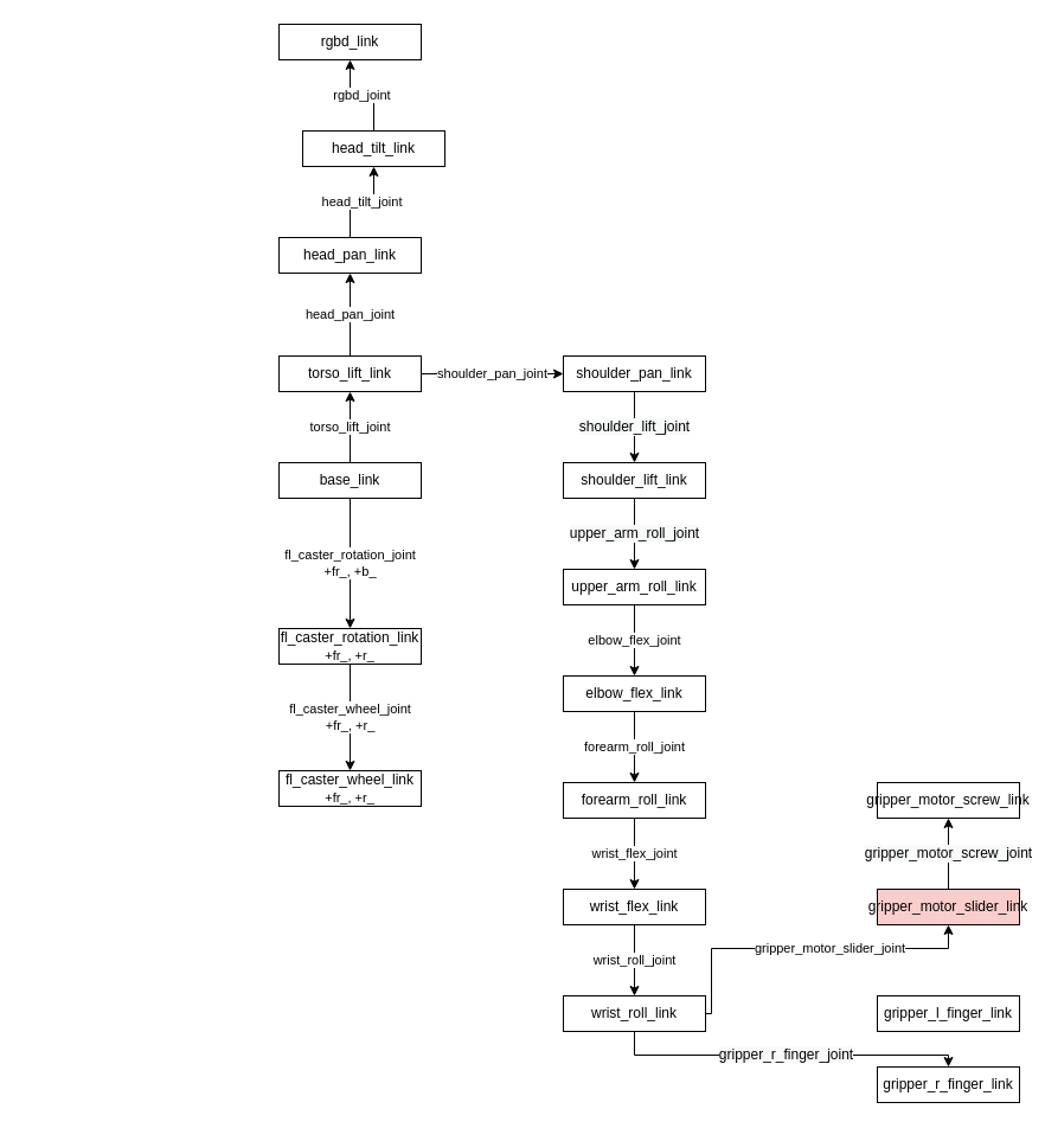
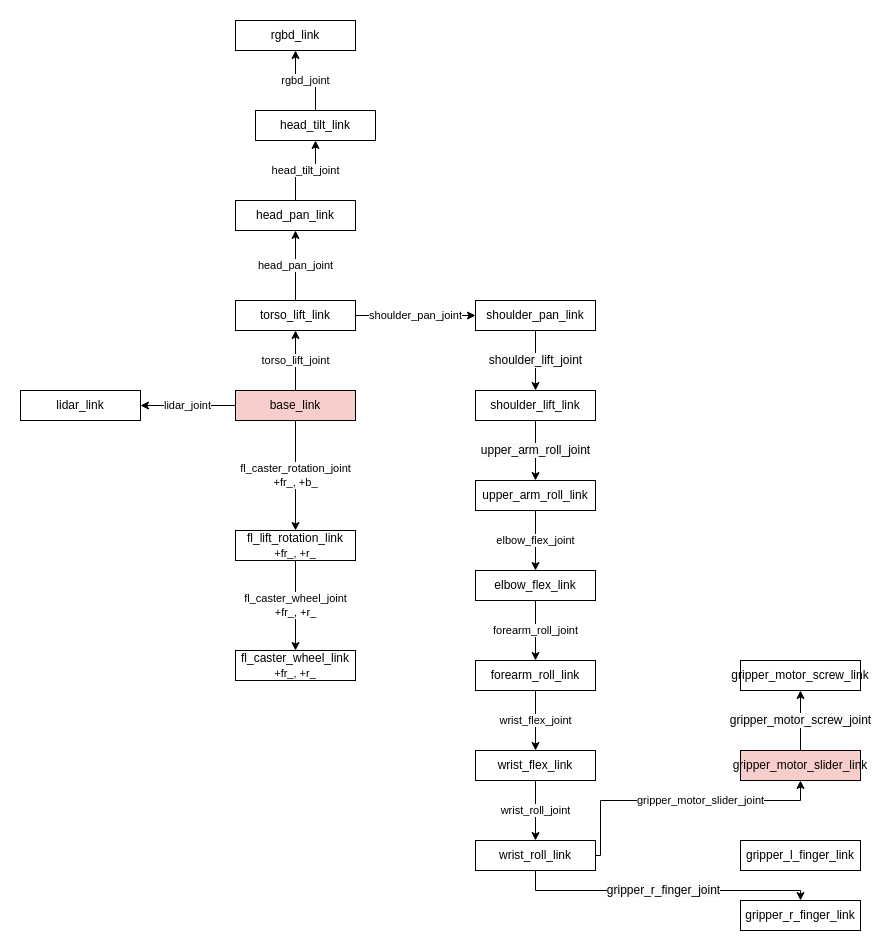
  <mxCell id="0" />
  <mxCell id="1" parent="0" />
  <mxCell id="2" value="fl_caster_rotation_joint&lt;br&gt;+fr_, +b_" style="edgeStyle=orthogonalEdgeStyle;rounded=0;orthogonalLoop=1;jettySize=auto;html=1;" parent="1" source="5" target="7" edge="1"><mxGeometry relative="1" as="geometry" /></mxCell>
  <mxCell id="3" value="torso_lift_joint" style="edgeStyle=orthogonalEdgeStyle;rounded=0;orthogonalLoop=1;jettySize=auto;html=1;" parent="1" source="5" target="11" edge="1"><mxGeometry relative="1" as="geometry" /></mxCell>
- <mxCell id="5" value="base_link" style="rounded=0;whiteSpace=wrap;html=1;" parent="1" vertex="1"><mxGeometry x="235" y="390" width="120" height="30" as="geometry" /></mxCell>
+ <mxCell id="4" value="lidar_joint" style="edgeStyle=orthogonalEdgeStyle;rounded=0;orthogonalLoop=1;jettySize=auto;html=1;" parent="1" source="5" target="37" edge="1"><mxGeometry relative="1" as="geometry" /></mxCell>
+ <mxCell id="5" value="base_link" style="rounded=0;whiteSpace=wrap;html=1;fillColor=#f8cecc;" parent="1" vertex="1"><mxGeometry x="235" y="390" width="120" height="30" as="geometry" /></mxCell>
  <mxCell id="6" value="fl_caster_wheel_joint&lt;br&gt;+fr_, +r_" style="edgeStyle=orthogonalEdgeStyle;rounded=0;orthogonalLoop=1;jettySize=auto;html=1;" parent="1" source="7" target="8" edge="1"><mxGeometry relative="1" as="geometry" /></mxCell>
- <mxCell id="7" value="fl_caster_rotation_link&lt;br&gt;&lt;span style=&quot;font-size: 11px ; background-color: rgb(255 , 255 , 255)&quot;&gt;+fr_, +r_&lt;/span&gt;" style="rounded=0;whiteSpace=wrap;html=1;" parent="1" vertex="1"><mxGeometry x="235" y="530" width="120" height="30" as="geometry" /></mxCell>
+ <mxCell id="7" value="fl_lift_rotation_link&lt;br&gt;&lt;span style=&quot;font-size: 11px ; background-color: rgb(255 , 255 , 255)&quot;&gt;+fr_, +r_&lt;/span&gt;" style="rounded=0;whiteSpace=wrap;html=1;" parent="1" vertex="1"><mxGeometry x="235" y="530" width="120" height="30" as="geometry" /></mxCell>
  <mxCell id="8" value="fl_caster_wheel_link&lt;br&gt;&lt;span style=&quot;font-size: 11px ; background-color: rgb(255 , 255 , 255)&quot;&gt;+fr_, +r_&lt;/span&gt;" style="rounded=0;whiteSpace=wrap;html=1;" parent="1" vertex="1"><mxGeometry x="235" y="650" width="120" height="30" as="geometry" /></mxCell>
  <mxCell id="9" value="head_pan_joint" style="edgeStyle=orthogonalEdgeStyle;rounded=0;orthogonalLoop=1;jettySize=auto;html=1;" parent="1" source="11" target="13" edge="1"><mxGeometry relative="1" as="geometry" /></mxCell>
  <mxCell id="10" value="shoulder_pan_joint" style="edgeStyle=orthogonalEdgeStyle;rounded=0;orthogonalLoop=1;jettySize=auto;html=1;" parent="1" source="11" target="17" edge="1"><mxGeometry relative="1" as="geometry" /></mxCell>
  <mxCell id="11" value="torso_lift_link" style="rounded=0;whiteSpace=wrap;html=1;" parent="1" vertex="1"><mxGeometry x="235" y="300" width="120" height="30" as="geometry" /></mxCell>
  <mxCell id="12" value="head_tilt_joint" style="edgeStyle=orthogonalEdgeStyle;rounded=0;orthogonalLoop=1;jettySize=auto;html=1;" parent="1" source="13" target="15" edge="1"><mxGeometry relative="1" as="geometry" /></mxCell>
  <mxCell id="13" value="head_pan_link" style="rounded=0;whiteSpace=wrap;html=1;" parent="1" vertex="1"><mxGeometry x="235" y="200" width="120" height="30" as="geometry" /></mxCell>
  <mxCell id="14" value="rgbd_joint" style="edgeStyle=orthogonalEdgeStyle;rounded=0;orthogonalLoop=1;jettySize=auto;html=1;" parent="1" source="15" target="36" edge="1"><mxGeometry relative="1" as="geometry" /></mxCell>
  <mxCell id="15" value="head_tilt_link" style="rounded=0;whiteSpace=wrap;html=1;" parent="1" vertex="1"><mxGeometry x="255" y="110" width="120" height="30" as="geometry" /></mxCell>
  <mxCell id="16" value="&lt;span style=&quot;font-size: 12px ; background-color: rgb(248 , 249 , 250)&quot;&gt;shoulder_lift_joint&lt;/span&gt;" style="edgeStyle=orthogonalEdgeStyle;rounded=0;orthogonalLoop=1;jettySize=auto;html=1;" parent="1" source="17" target="19" edge="1"><mxGeometry relative="1" as="geometry" /></mxCell>
  <mxCell id="17" value="shoulder_pan_link" style="rounded=0;whiteSpace=wrap;html=1;" parent="1" vertex="1"><mxGeometry x="475" y="300" width="120" height="30" as="geometry" /></mxCell>
  <mxCell id="18" value="&lt;span style=&quot;font-size: 12px ; background-color: rgb(248 , 249 , 250)&quot;&gt;upper_arm_roll_joint&lt;/span&gt;" style="edgeStyle=orthogonalEdgeStyle;rounded=0;orthogonalLoop=1;jettySize=auto;html=1;" parent="1" source="19" target="21" edge="1"><mxGeometry relative="1" as="geometry" /></mxCell>
  <mxCell id="19" value="shoulder_lift_link" style="rounded=0;whiteSpace=wrap;html=1;" parent="1" vertex="1"><mxGeometry x="475" y="390" width="120" height="30" as="geometry" /></mxCell>
  <mxCell id="20" value="elbow_flex_joint" style="edgeStyle=orthogonalEdgeStyle;rounded=0;orthogonalLoop=1;jettySize=auto;html=1;" parent="1" source="21" target="23" edge="1"><mxGeometry relative="1" as="geometry" /></mxCell>
  <mxCell id="21" value="upper_arm_roll_link" style="rounded=0;whiteSpace=wrap;html=1;" parent="1" vertex="1"><mxGeometry x="475" y="480" width="120" height="30" as="geometry" /></mxCell>
  <mxCell id="22" value="forearm_roll_joint" style="edgeStyle=orthogonalEdgeStyle;rounded=0;orthogonalLoop=1;jettySize=auto;html=1;" parent="1" source="23" target="25" edge="1"><mxGeometry relative="1" as="geometry" /></mxCell>
  <mxCell id="23" value="elbow_flex_link" style="rounded=0;whiteSpace=wrap;html=1;" parent="1" vertex="1"><mxGeometry x="475" y="570" width="120" height="30" as="geometry" /></mxCell>
  <mxCell id="24" value="wrist_flex_joint" style="edgeStyle=orthogonalEdgeStyle;rounded=0;orthogonalLoop=1;jettySize=auto;html=1;" parent="1" source="25" target="27" edge="1"><mxGeometry relative="1" as="geometry" /></mxCell>
  <mxCell id="25" value="forearm_roll_link" style="rounded=0;whiteSpace=wrap;html=1;" parent="1" vertex="1"><mxGeometry x="475" y="660" width="120" height="30" as="geometry" /></mxCell>
  <mxCell id="26" value="wrist_roll_joint" style="edgeStyle=orthogonalEdgeStyle;rounded=0;orthogonalLoop=1;jettySize=auto;html=1;" parent="1" source="27" target="30" edge="1"><mxGeometry relative="1" as="geometry" /></mxCell>
  <mxCell id="27" value="wrist_flex_link" style="rounded=0;whiteSpace=wrap;html=1;" parent="1" vertex="1"><mxGeometry x="475" y="750" width="120" height="30" as="geometry" /></mxCell>
  <mxCell id="28" value="gripper_motor_slider_joint" style="edgeStyle=orthogonalEdgeStyle;rounded=0;orthogonalLoop=1;jettySize=auto;html=1;" parent="1" source="30" target="33" edge="1"><mxGeometry x="0.143" relative="1" as="geometry"><Array as="points"><mxPoint x="600" y="855" /><mxPoint x="600" y="800" /><mxPoint x="800" y="800" /></Array><mxPoint as="offset" /></mxGeometry></mxCell>
  <mxCell id="29" value="&lt;span style=&quot;font-size: 12px ; background-color: rgb(248 , 249 , 250)&quot;&gt;gripper_r_finger_joint&lt;/span&gt;" style="edgeStyle=orthogonalEdgeStyle;rounded=0;orthogonalLoop=1;jettySize=auto;html=1;" parent="1" source="30" target="34" edge="1"><mxGeometry relative="1" as="geometry"><Array as="points"><mxPoint x="535" y="890" /><mxPoint x="800" y="890" /></Array></mxGeometry></mxCell>
  <mxCell id="30" value="wrist_roll_link" style="rounded=0;whiteSpace=wrap;html=1;" parent="1" vertex="1"><mxGeometry x="475" y="840" width="120" height="30" as="geometry" /></mxCell>
  <mxCell id="31" value="gripper_l_finger_link" style="rounded=0;whiteSpace=wrap;html=1;" parent="1" vertex="1"><mxGeometry x="740" y="840" width="120" height="30" as="geometry" /></mxCell>
  <mxCell id="32" value="&lt;span style=&quot;font-size: 12px ; background-color: rgb(248 , 249 , 250)&quot;&gt;gripper_motor_screw_joint&lt;/span&gt;" style="edgeStyle=orthogonalEdgeStyle;rounded=0;orthogonalLoop=1;jettySize=auto;html=1;" parent="1" source="33" target="35" edge="1"><mxGeometry relative="1" as="geometry" /></mxCell>
  <mxCell id="33" value="gripper_motor_slider_link" style="rounded=0;whiteSpace=wrap;html=1;fillColor=#f8cecc;" parent="1" vertex="1"><mxGeometry x="740" y="750" width="120" height="30" as="geometry" /></mxCell>
  <mxCell id="34" value="gripper_r_finger_link" style="rounded=0;whiteSpace=wrap;html=1;" parent="1" vertex="1"><mxGeometry x="740" y="900" width="120" height="30" as="geometry" /></mxCell>
  <mxCell id="35" value="gripper_motor_screw_link" style="rounded=0;whiteSpace=wrap;html=1;" parent="1" vertex="1"><mxGeometry x="740" y="660" width="120" height="30" as="geometry" /></mxCell>
  <mxCell id="36" value="rgbd_link" style="rounded=0;whiteSpace=wrap;html=1;" parent="1" vertex="1"><mxGeometry x="235" y="20" width="120" height="30" as="geometry" /></mxCell>
+ <mxCell id="37" value="lidar_link" style="rounded=0;whiteSpace=wrap;html=1;" parent="1" vertex="1"><mxGeometry x="20" y="390" width="120" height="30" as="geometry" /></mxCell>
